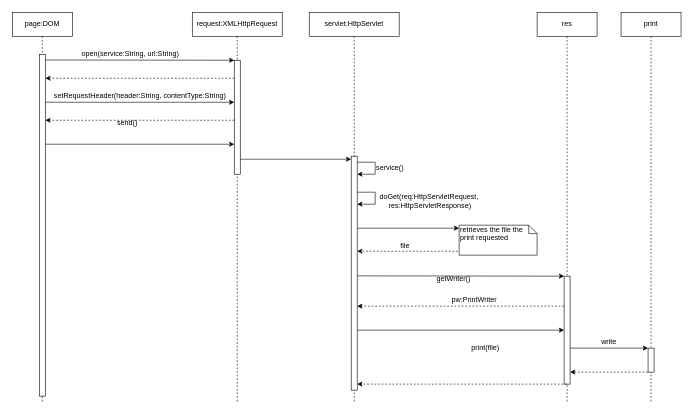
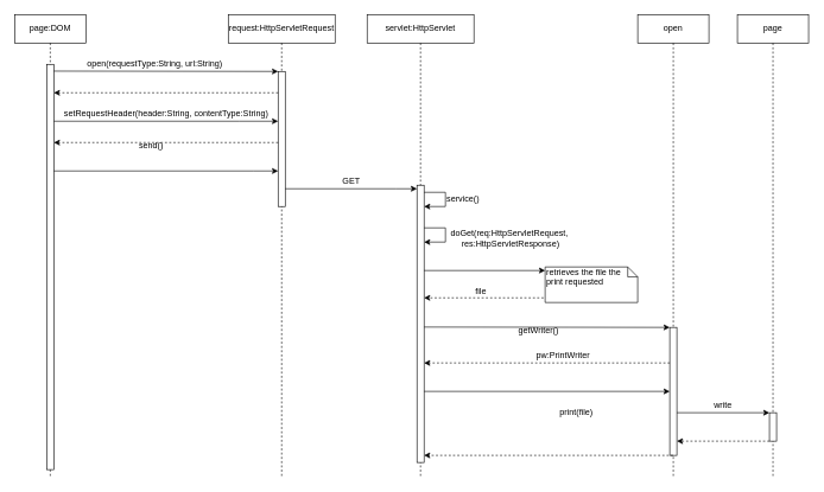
  <mxCell id="0" />
  <mxCell id="1" parent="0" />
  <mxCell id="2" value="page:DOM" style="shape=umlLifeline;perimeter=lifelinePerimeter;whiteSpace=wrap;html=1;container=1;collapsible=0;recursiveResize=0;outlineConnect=0;" vertex="1" parent="1"><mxGeometry x="20" y="20" width="100" height="650" as="geometry" /></mxCell>
  <mxCell id="3" value="" style="html=1;points=[];perimeter=orthogonalPerimeter;" vertex="1" parent="2"><mxGeometry x="45" y="70" width="10" height="570" as="geometry" /></mxCell>
  <mxCell id="4" value="" style="endArrow=classic;html=1;rounded=0;" edge="1" parent="1" target="7"><mxGeometry width="50" height="50" relative="1" as="geometry"><mxPoint x="75" y="99.5" as="sourcePoint" /><mxPoint x="320" y="99.5" as="targetPoint" /></mxGeometry></mxCell>
- <mxCell id="5" value="open(service:String, url:String)" style="text;html=1;strokeColor=none;fillColor=none;align=center;verticalAlign=middle;whiteSpace=wrap;rounded=0;" vertex="1" parent="1"><mxGeometry x="102" y="80" width="230" height="20" as="geometry" /></mxCell>
- <mxCell id="6" value="request:XMLHttpRequest" style="shape=umlLifeline;perimeter=lifelinePerimeter;whiteSpace=wrap;html=1;container=1;collapsible=0;recursiveResize=0;outlineConnect=0;" vertex="1" parent="1"><mxGeometry x="320" y="20" width="150" height="650" as="geometry" /></mxCell>
+ <mxCell id="5" value="open(requestType:String, url:String)" style="text;html=1;strokeColor=none;fillColor=none;align=center;verticalAlign=middle;whiteSpace=wrap;rounded=0;" vertex="1" parent="1"><mxGeometry x="102" y="80" width="230" height="20" as="geometry" /></mxCell>
+ <mxCell id="6" value="request:HttpServletRequest" style="shape=umlLifeline;perimeter=lifelinePerimeter;whiteSpace=wrap;html=1;container=1;collapsible=0;recursiveResize=0;outlineConnect=0;" vertex="1" parent="1"><mxGeometry x="320" y="20" width="150" height="650" as="geometry" /></mxCell>
  <mxCell id="7" value="" style="html=1;points=[];perimeter=orthogonalPerimeter;" vertex="1" parent="6"><mxGeometry x="70" y="80" width="10" height="190" as="geometry" /></mxCell>
  <mxCell id="8" value="" style="endArrow=classic;html=1;rounded=0;dashed=1;" edge="1" parent="1" source="7"><mxGeometry width="50" height="50" relative="1" as="geometry"><mxPoint x="305" y="130" as="sourcePoint" /><mxPoint x="75" y="130" as="targetPoint" /></mxGeometry></mxCell>
  <mxCell id="9" value="" style="endArrow=classic;html=1;rounded=0;" edge="1" parent="1" source="3" target="7"><mxGeometry width="50" height="50" relative="1" as="geometry"><mxPoint x="110" y="170" as="sourcePoint" /><mxPoint x="355" y="170" as="targetPoint" /><Array as="points"><mxPoint x="335" y="170" /></Array></mxGeometry></mxCell>
  <mxCell id="10" value="setRequestHeader(header:String, contentType:String)" style="text;html=1;strokeColor=none;fillColor=none;align=center;verticalAlign=middle;whiteSpace=wrap;rounded=0;" vertex="1" parent="1"><mxGeometry x="83.5" y="150" width="298" height="20" as="geometry" /></mxCell>
  <mxCell id="11" value="" style="endArrow=classic;html=1;rounded=0;dashed=1;" edge="1" parent="1" source="7" target="3"><mxGeometry width="50" height="50" relative="1" as="geometry"><mxPoint x="365" y="200" as="sourcePoint" /><mxPoint x="135" y="200" as="targetPoint" /><Array as="points"><mxPoint x="285" y="200" /></Array></mxGeometry></mxCell>
  <mxCell id="12" value="" style="endArrow=classic;html=1;rounded=0;" edge="1" parent="1" source="3" target="7"><mxGeometry width="50" height="50" relative="1" as="geometry"><mxPoint x="94.5" y="240" as="sourcePoint" /><mxPoint x="339.5" y="240" as="targetPoint" /><Array as="points"><mxPoint x="355" y="240" /></Array></mxGeometry></mxCell>
  <mxCell id="13" value="send()" style="text;html=1;strokeColor=none;fillColor=none;align=center;verticalAlign=middle;whiteSpace=wrap;rounded=0;" vertex="1" parent="1"><mxGeometry x="160" y="195" width="104" height="20" as="geometry" /></mxCell>
  <mxCell id="14" value="" style="endArrow=classic;html=1;rounded=0;" edge="1" parent="1" target="17"><mxGeometry width="50" height="50" relative="1" as="geometry"><mxPoint x="400" y="265" as="sourcePoint" /><mxPoint x="527.5" y="259.5" as="targetPoint" /><Array as="points"><mxPoint x="555" y="265" /></Array></mxGeometry></mxCell>
+ <mxCell id="15" value="GET" style="text;html=1;strokeColor=none;fillColor=none;align=center;verticalAlign=middle;whiteSpace=wrap;rounded=0;" vertex="1" parent="1"><mxGeometry x="470.5" y="245" width="44" height="20" as="geometry" /></mxCell>
  <mxCell id="16" value="servlet:HttpServlet" style="shape=umlLifeline;perimeter=lifelinePerimeter;whiteSpace=wrap;html=1;container=1;collapsible=0;recursiveResize=0;outlineConnect=0;" vertex="1" parent="1"><mxGeometry x="515" y="20" width="150" height="650" as="geometry" /></mxCell>
  <mxCell id="17" value="" style="html=1;points=[];perimeter=orthogonalPerimeter;" vertex="1" parent="16"><mxGeometry x="70" y="240" width="10" height="390" as="geometry" /></mxCell>
  <mxCell id="18" value="" style="endArrow=classic;html=1;rounded=0;" edge="1" parent="1"><mxGeometry width="50" height="50" relative="1" as="geometry"><mxPoint x="595" y="270" as="sourcePoint" /><mxPoint x="595" y="290" as="targetPoint" /><Array as="points"><mxPoint x="625" y="270" /><mxPoint x="625" y="290" /></Array></mxGeometry></mxCell>
  <mxCell id="19" value="service()" style="text;html=1;strokeColor=none;fillColor=none;align=center;verticalAlign=middle;whiteSpace=wrap;rounded=0;" vertex="1" parent="1"><mxGeometry x="625" y="270" width="50" height="20" as="geometry" /></mxCell>
  <mxCell id="20" value="" style="endArrow=classic;html=1;rounded=0;" edge="1" parent="1"><mxGeometry width="50" height="50" relative="1" as="geometry"><mxPoint x="595" y="380" as="sourcePoint" /><mxPoint x="765" y="380" as="targetPoint" /></mxGeometry></mxCell>
  <mxCell id="21" value="doGet(req:&lt;span&gt;HttpServletRequest,&lt;br&gt;&amp;nbsp;res:&lt;/span&gt;&lt;span&gt;HttpServletResponse)&lt;/span&gt;" style="text;html=1;strokeColor=none;fillColor=none;align=center;verticalAlign=middle;whiteSpace=wrap;rounded=0;" vertex="1" parent="1"><mxGeometry x="625" y="320" width="180" height="30" as="geometry" /></mxCell>
  <mxCell id="22" value="" style="endArrow=classic;html=1;rounded=0;" edge="1" parent="1"><mxGeometry width="50" height="50" relative="1" as="geometry"><mxPoint x="595" y="320" as="sourcePoint" /><mxPoint x="595" y="340" as="targetPoint" /><Array as="points"><mxPoint x="625" y="320" /><mxPoint x="625" y="340" /></Array></mxGeometry></mxCell>
  <mxCell id="23" value="retrieves the file the print requested" style="shape=note;whiteSpace=wrap;html=1;size=14;verticalAlign=top;align=left;spacingTop=-6;" vertex="1" parent="1"><mxGeometry x="765" y="375" width="130" height="50" as="geometry" /></mxCell>
  <mxCell id="24" value="" style="endArrow=classic;html=1;rounded=0;dashed=1;exitX=-0.017;exitY=0.868;exitDx=0;exitDy=0;exitPerimeter=0;" edge="1" parent="1" source="23" target="17"><mxGeometry width="50" height="50" relative="1" as="geometry"><mxPoint x="760" y="409" as="sourcePoint" /><mxPoint x="655" y="410" as="targetPoint" /></mxGeometry></mxCell>
  <mxCell id="25" value="file" style="text;html=1;strokeColor=none;fillColor=none;align=center;verticalAlign=middle;whiteSpace=wrap;rounded=0;" vertex="1" parent="1"><mxGeometry x="653" y="400" width="44" height="20" as="geometry" /></mxCell>
- <mxCell id="26" value="res" style="shape=umlLifeline;perimeter=lifelinePerimeter;whiteSpace=wrap;html=1;container=1;collapsible=0;recursiveResize=0;outlineConnect=0;" vertex="1" parent="1"><mxGeometry x="895" y="20" width="100" height="650" as="geometry" /></mxCell>
+ <mxCell id="26" value="open" style="shape=umlLifeline;perimeter=lifelinePerimeter;whiteSpace=wrap;html=1;container=1;collapsible=0;recursiveResize=0;outlineConnect=0;" vertex="1" parent="1"><mxGeometry x="895" y="20" width="100" height="650" as="geometry" /></mxCell>
  <mxCell id="27" value="" style="html=1;points=[];perimeter=orthogonalPerimeter;" vertex="1" parent="26"><mxGeometry x="45" y="440" width="10" height="180" as="geometry" /></mxCell>
  <mxCell id="28" value="" style="endArrow=classic;html=1;rounded=0;" edge="1" parent="1" target="27"><mxGeometry width="50" height="50" relative="1" as="geometry"><mxPoint x="595" y="459.5" as="sourcePoint" /><mxPoint x="765" y="459.5" as="targetPoint" /></mxGeometry></mxCell>
  <mxCell id="29" value="getWriter()" style="text;html=1;strokeColor=none;fillColor=none;align=center;verticalAlign=middle;whiteSpace=wrap;rounded=0;" vertex="1" parent="1"><mxGeometry x="725" y="455" width="62" height="20" as="geometry" /></mxCell>
  <mxCell id="30" value="" style="endArrow=classic;html=1;rounded=0;dashed=1;" edge="1" parent="1" source="27" target="17"><mxGeometry width="50" height="50" relative="1" as="geometry"><mxPoint x="821" y="499.5" as="sourcePoint" /><mxPoint x="653" y="499.5" as="targetPoint" /><Array as="points"><mxPoint x="895" y="510" /></Array></mxGeometry></mxCell>
  <mxCell id="31" value="pw:PrintWriter" style="text;html=1;strokeColor=none;fillColor=none;align=center;verticalAlign=middle;whiteSpace=wrap;rounded=0;" vertex="1" parent="1"><mxGeometry x="750" y="490" width="81" height="20" as="geometry" /></mxCell>
- <mxCell id="32" value="print" style="shape=umlLifeline;perimeter=lifelinePerimeter;whiteSpace=wrap;html=1;container=1;collapsible=0;recursiveResize=0;outlineConnect=0;" vertex="1" parent="1"><mxGeometry x="1035" y="20" width="100" height="650" as="geometry" /></mxCell>
+ <mxCell id="32" value="page" style="shape=umlLifeline;perimeter=lifelinePerimeter;whiteSpace=wrap;html=1;container=1;collapsible=0;recursiveResize=0;outlineConnect=0;" vertex="1" parent="1"><mxGeometry x="1035" y="20" width="100" height="650" as="geometry" /></mxCell>
  <mxCell id="33" value="" style="html=1;points=[];perimeter=orthogonalPerimeter;" vertex="1" parent="32"><mxGeometry x="45" y="560" width="10" height="40" as="geometry" /></mxCell>
  <mxCell id="34" value="" style="endArrow=classic;html=1;rounded=0;" edge="1" parent="1" target="27"><mxGeometry width="50" height="50" relative="1" as="geometry"><mxPoint x="595" y="550" as="sourcePoint" /><mxPoint x="885" y="530" as="targetPoint" /></mxGeometry></mxCell>
  <mxCell id="35" value="print(file)" style="text;html=1;strokeColor=none;fillColor=none;align=center;verticalAlign=middle;whiteSpace=wrap;rounded=0;" vertex="1" parent="1"><mxGeometry x="778" y="570" width="62" height="20" as="geometry" /></mxCell>
  <mxCell id="36" value="" style="endArrow=classic;html=1;rounded=0;" edge="1" parent="1" target="33"><mxGeometry width="50" height="50" relative="1" as="geometry"><mxPoint x="950" y="580" as="sourcePoint" /><mxPoint x="1065" y="580" as="targetPoint" /></mxGeometry></mxCell>
  <mxCell id="37" value="write" style="text;html=1;strokeColor=none;fillColor=none;align=center;verticalAlign=middle;whiteSpace=wrap;rounded=0;" vertex="1" parent="1"><mxGeometry x="984" y="560" width="62" height="20" as="geometry" /></mxCell>
  <mxCell id="38" value="" style="endArrow=classic;html=1;rounded=0;dashed=1;" edge="1" parent="1" source="33" target="27"><mxGeometry width="50" height="50" relative="1" as="geometry"><mxPoint x="1069" y="614.5" as="sourcePoint" /><mxPoint x="984" y="615" as="targetPoint" /><Array as="points"><mxPoint x="1005" y="620" /></Array></mxGeometry></mxCell>
  <mxCell id="39" value="" style="endArrow=classic;html=1;rounded=0;dashed=1;exitX=0.46;exitY=1;exitDx=0;exitDy=0;exitPerimeter=0;" edge="1" parent="1" source="27" target="17"><mxGeometry width="50" height="50" relative="1" as="geometry"><mxPoint x="925" y="640" as="sourcePoint" /><mxPoint x="635" y="620" as="targetPoint" /></mxGeometry></mxCell>
